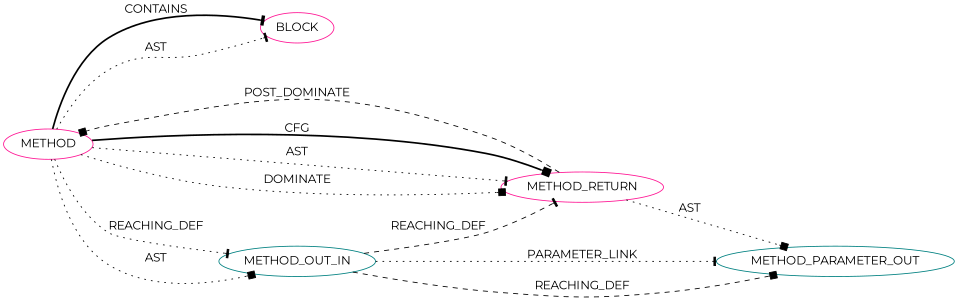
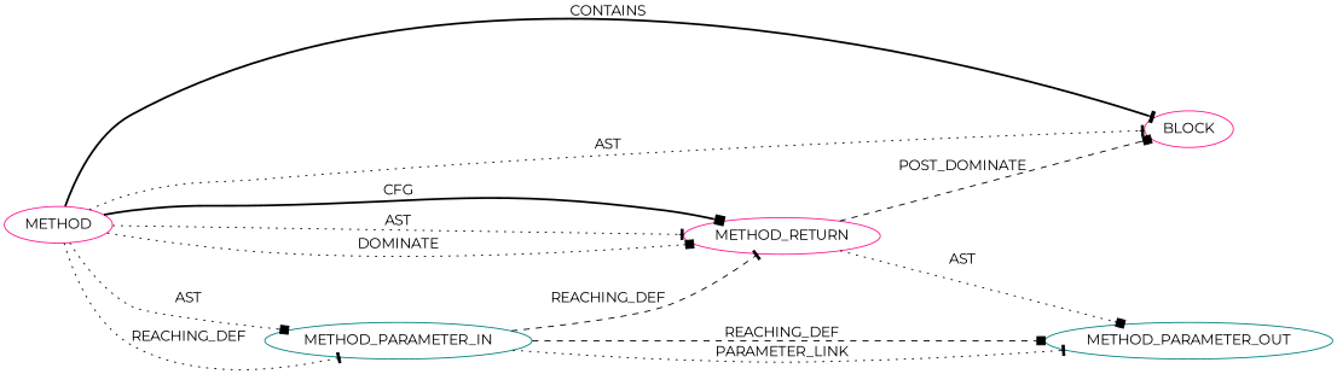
  digraph {
    fontname=Montserrat
    rankdir=LR
    node [CODE="<empty>" ORDER=1 color=deeppink fontname=Montserrat TYPE_FULL_NAME=ANY EVALUATION_STRATEGY=BY_VALUE]
    edge [arrowhead=tee fontname=Montserrat style=dotted]
    n1 [AST_PARENT_FULL_NAME="<global>" AST_PARENT_TYPE=NAMESPACE_BLOCK FILENAME="<empty>" FULL_NAME=refcount_read IS_EXTERNAL=true NAME=refcount_read ORDER=0 label=METHOD TYPE_FULL_NAME="" EVALUATION_STRATEGY=""]
    n2 [ARGUMENT_INDEX=1 label=BLOCK EVALUATION_STRATEGY=""]
    n3 [CODE=RET ORDER=2 label=METHOD_RETURN]
-   n4 [CODE=p1 INDEX=1 IS_VARIADIC=false NAME=p1 color=teal label=METHOD_OUT_IN]
+   n4 [CODE=p1 INDEX=1 IS_VARIADIC=false NAME=p1 color=teal label=METHOD_PARAMETER_IN]
    n5 [CODE=p1 INDEX=1 IS_VARIADIC=false NAME=p1 color=teal label=METHOD_PARAMETER_OUT]
    n1 -> n2 [label=CONTAINS style=bold]
    n1 -> n2 [label=AST]
    n1 -> n3 [arrowhead=box label=CFG style=bold]
    n1 -> n3 [label=AST]
    n1 -> n3 [arrowhead=box label=DOMINATE]
    n1 -> n4 [arrowhead=box label=AST]
    n1 -> n4 [label=REACHING_DEF]
-   n3 -> n1 [arrowhead=box label=POST_DOMINATE style=dashed]
+   n3 -> n2 [arrowhead=box label=POST_DOMINATE style=dashed]
    n3 -> n5 [arrowhead=box label=AST]
    n4 -> n3 [VARIABLE=p1 label=REACHING_DEF style=dashed]
    n4 -> n5 [VARIABLE=p1 arrowhead=box label=REACHING_DEF style=dashed]
    n4 -> n5 [label=PARAMETER_LINK]
  }
